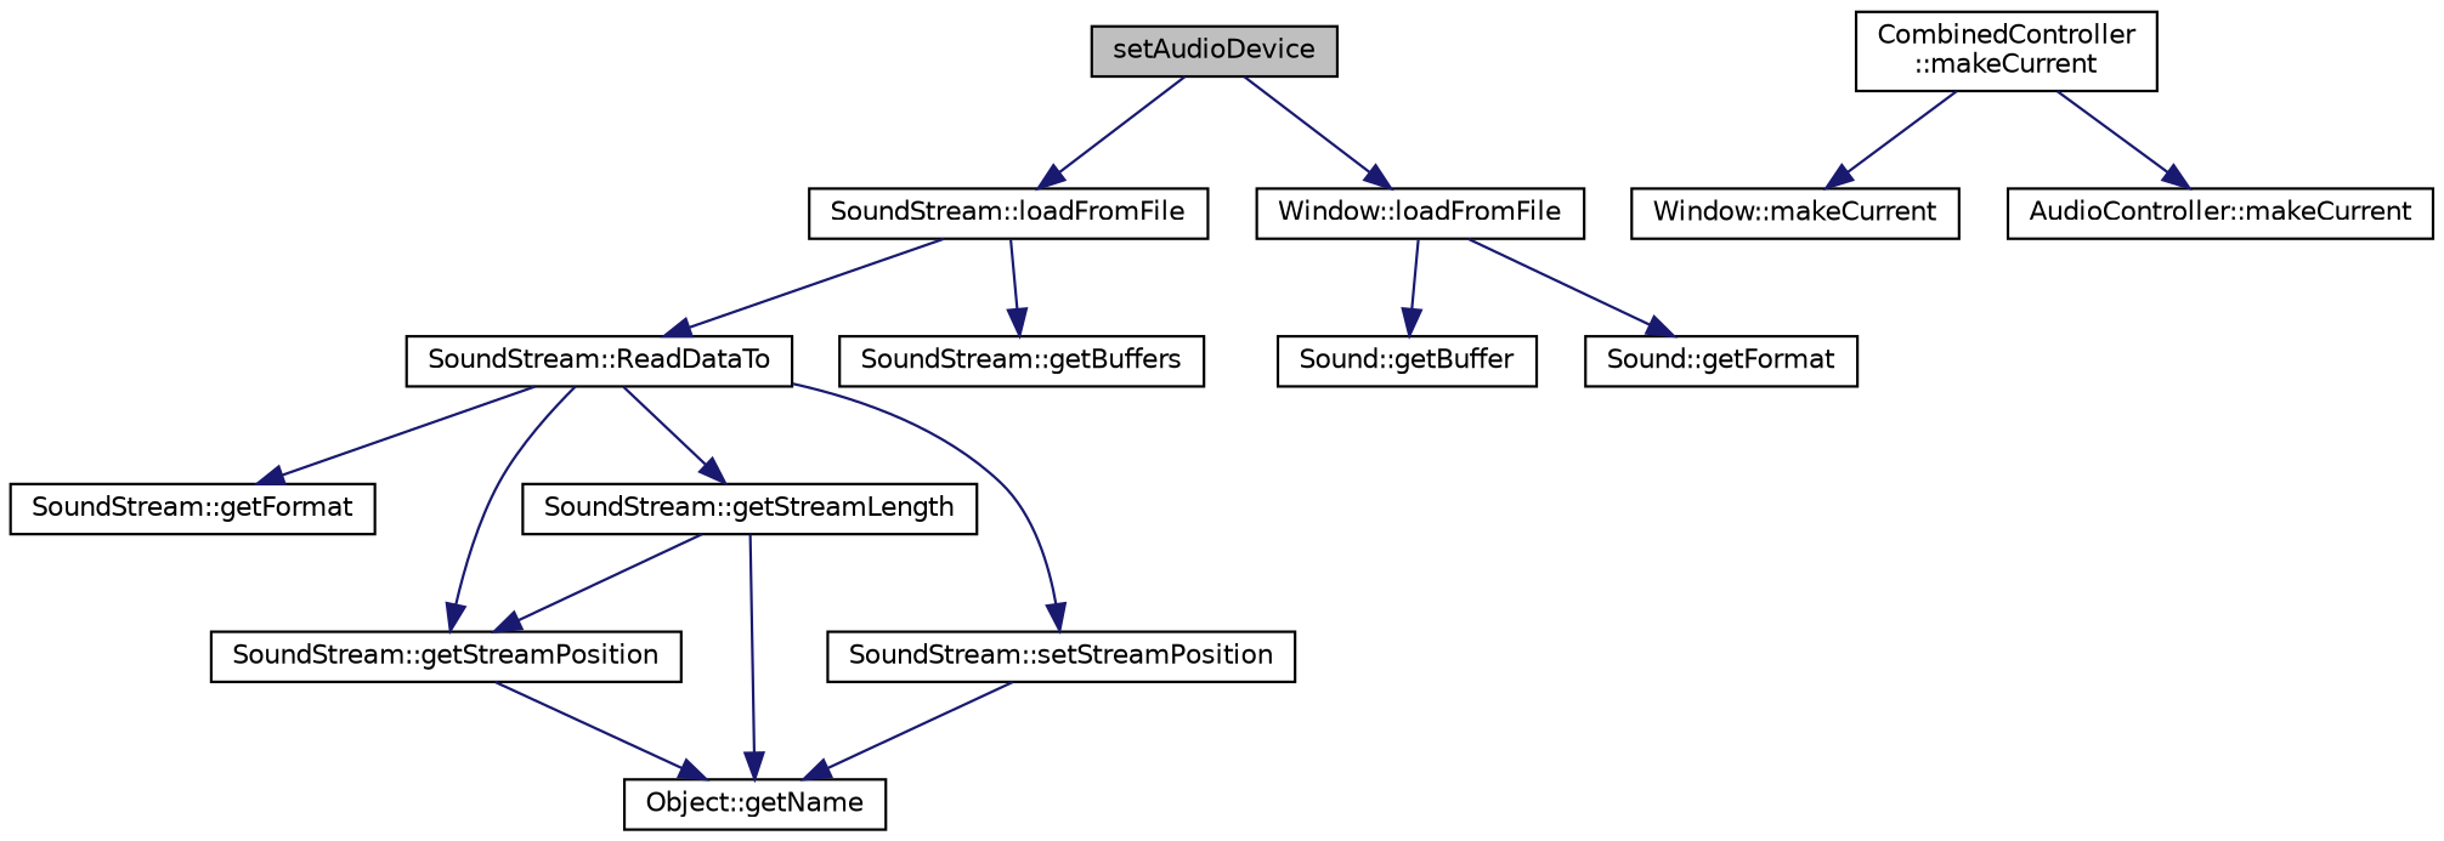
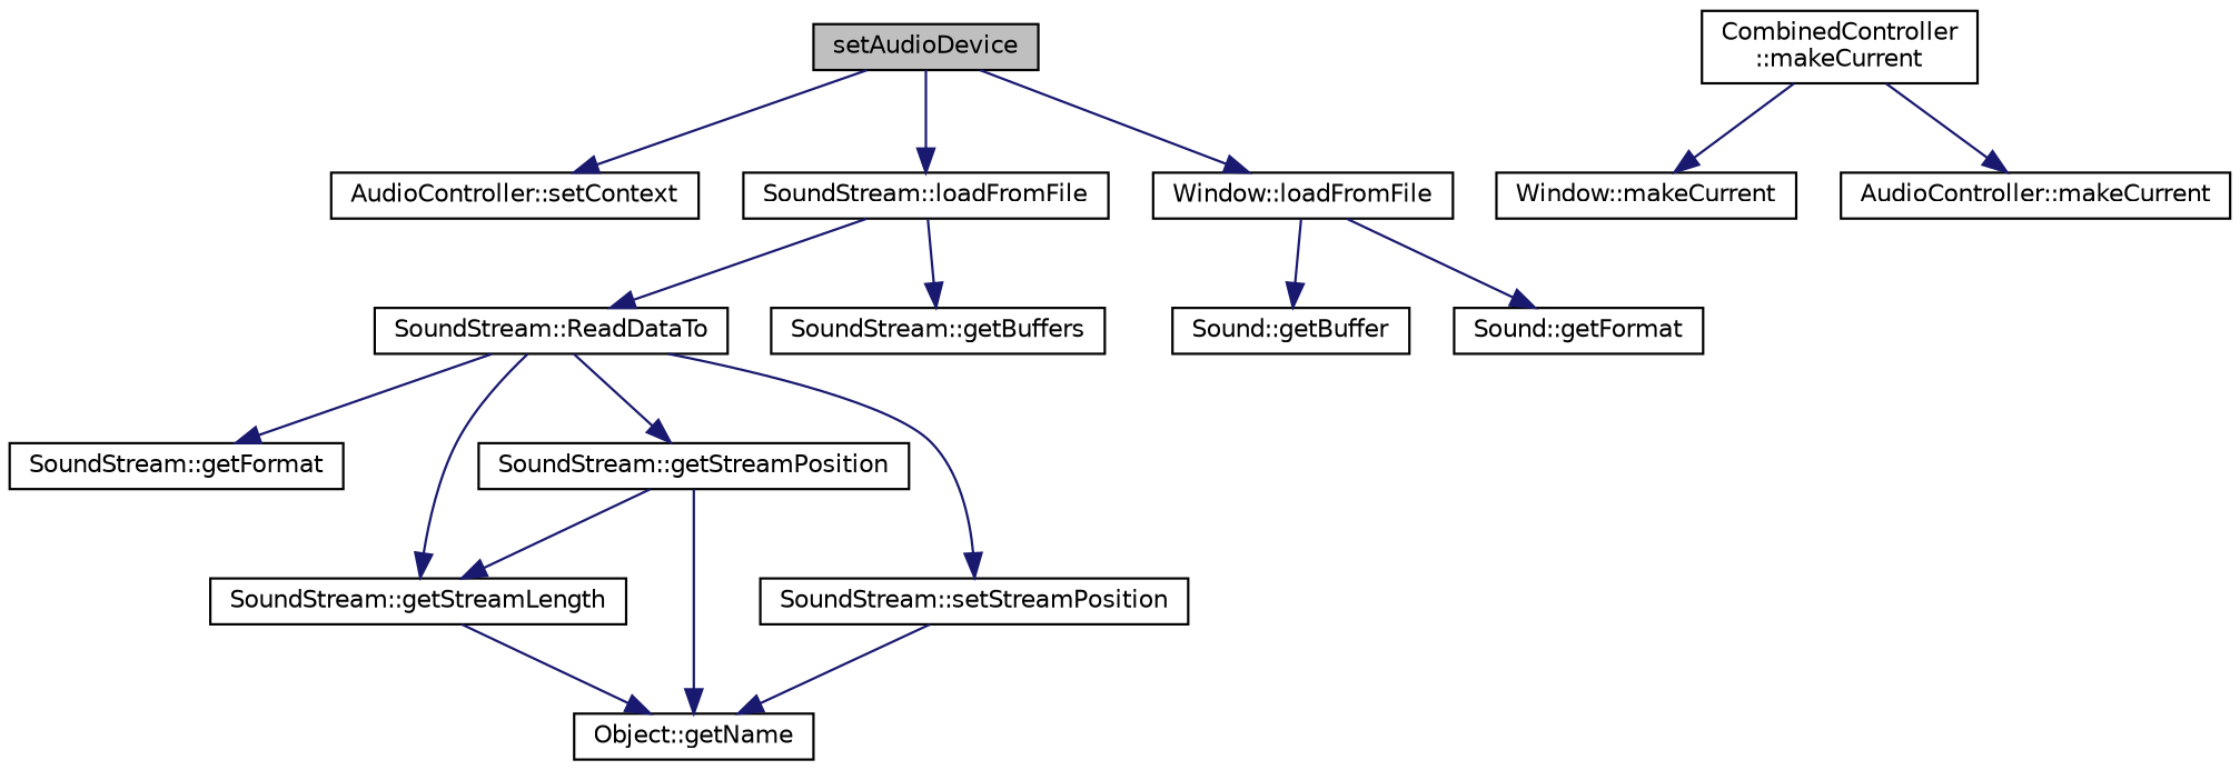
  digraph {
    rankdir=TB
    node [color=black fillcolor=white fontname=Helvetica fontsize=10 shape=record style=filled]
    edge [color=midnightblue fontname=Helvetica fontsize=10 labelfontname=Helvetica labelfontsize=10 style=solid]
    n1 [fillcolor=grey75 fontcolor=black height=0.2 label=setAudioDevice width=0.4]
+   n2 [height=0.2 label="AudioController::setContext" width=0.4]
    n3 [height=0.2 label="SoundStream::loadFromFile" width=0.4]
    n4 [height=0.2 label="Window::loadFromFile" width=0.4]
    n5 [height=0.2 label="CombinedController\l::makeCurrent" width=0.4]
    n6 [height=0.2 label="Window::makeCurrent" width=0.4]
    n7 [height=0.2 label="AudioController::makeCurrent" width=0.4]
    n8 [height=0.2 label="SoundStream::ReadDataTo" width=0.4]
    n9 [height=0.2 label="SoundStream::getBuffers" width=0.4]
    n10 [height=0.2 label="Sound::getBuffer" width=0.4]
    n11 [height=0.2 label="Sound::getFormat" width=0.4]
    n12 [height=0.2 label="SoundStream::getFormat" width=0.4]
    n13 [height=0.2 label="SoundStream::getStreamPosition" width=0.4]
    n14 [height=0.2 label="SoundStream::getStreamLength" width=0.4]
    n15 [height=0.2 label="SoundStream::setStreamPosition" width=0.4]
    n16 [height=0.2 label="Object::getName" width=0.4]
+   n1 -> n2
    n1 -> n3
    n1 -> n4
    n3 -> n8
    n3 -> n9
    n4 -> n10
    n4 -> n11
    n5 -> n6
    n5 -> n7
    n8 -> n12
    n8 -> n13
    n8 -> n14
    n8 -> n15
-   n14 -> n13
+   n13 -> n14
    n13 -> n16
    n14 -> n16
    n15 -> n16
  }
